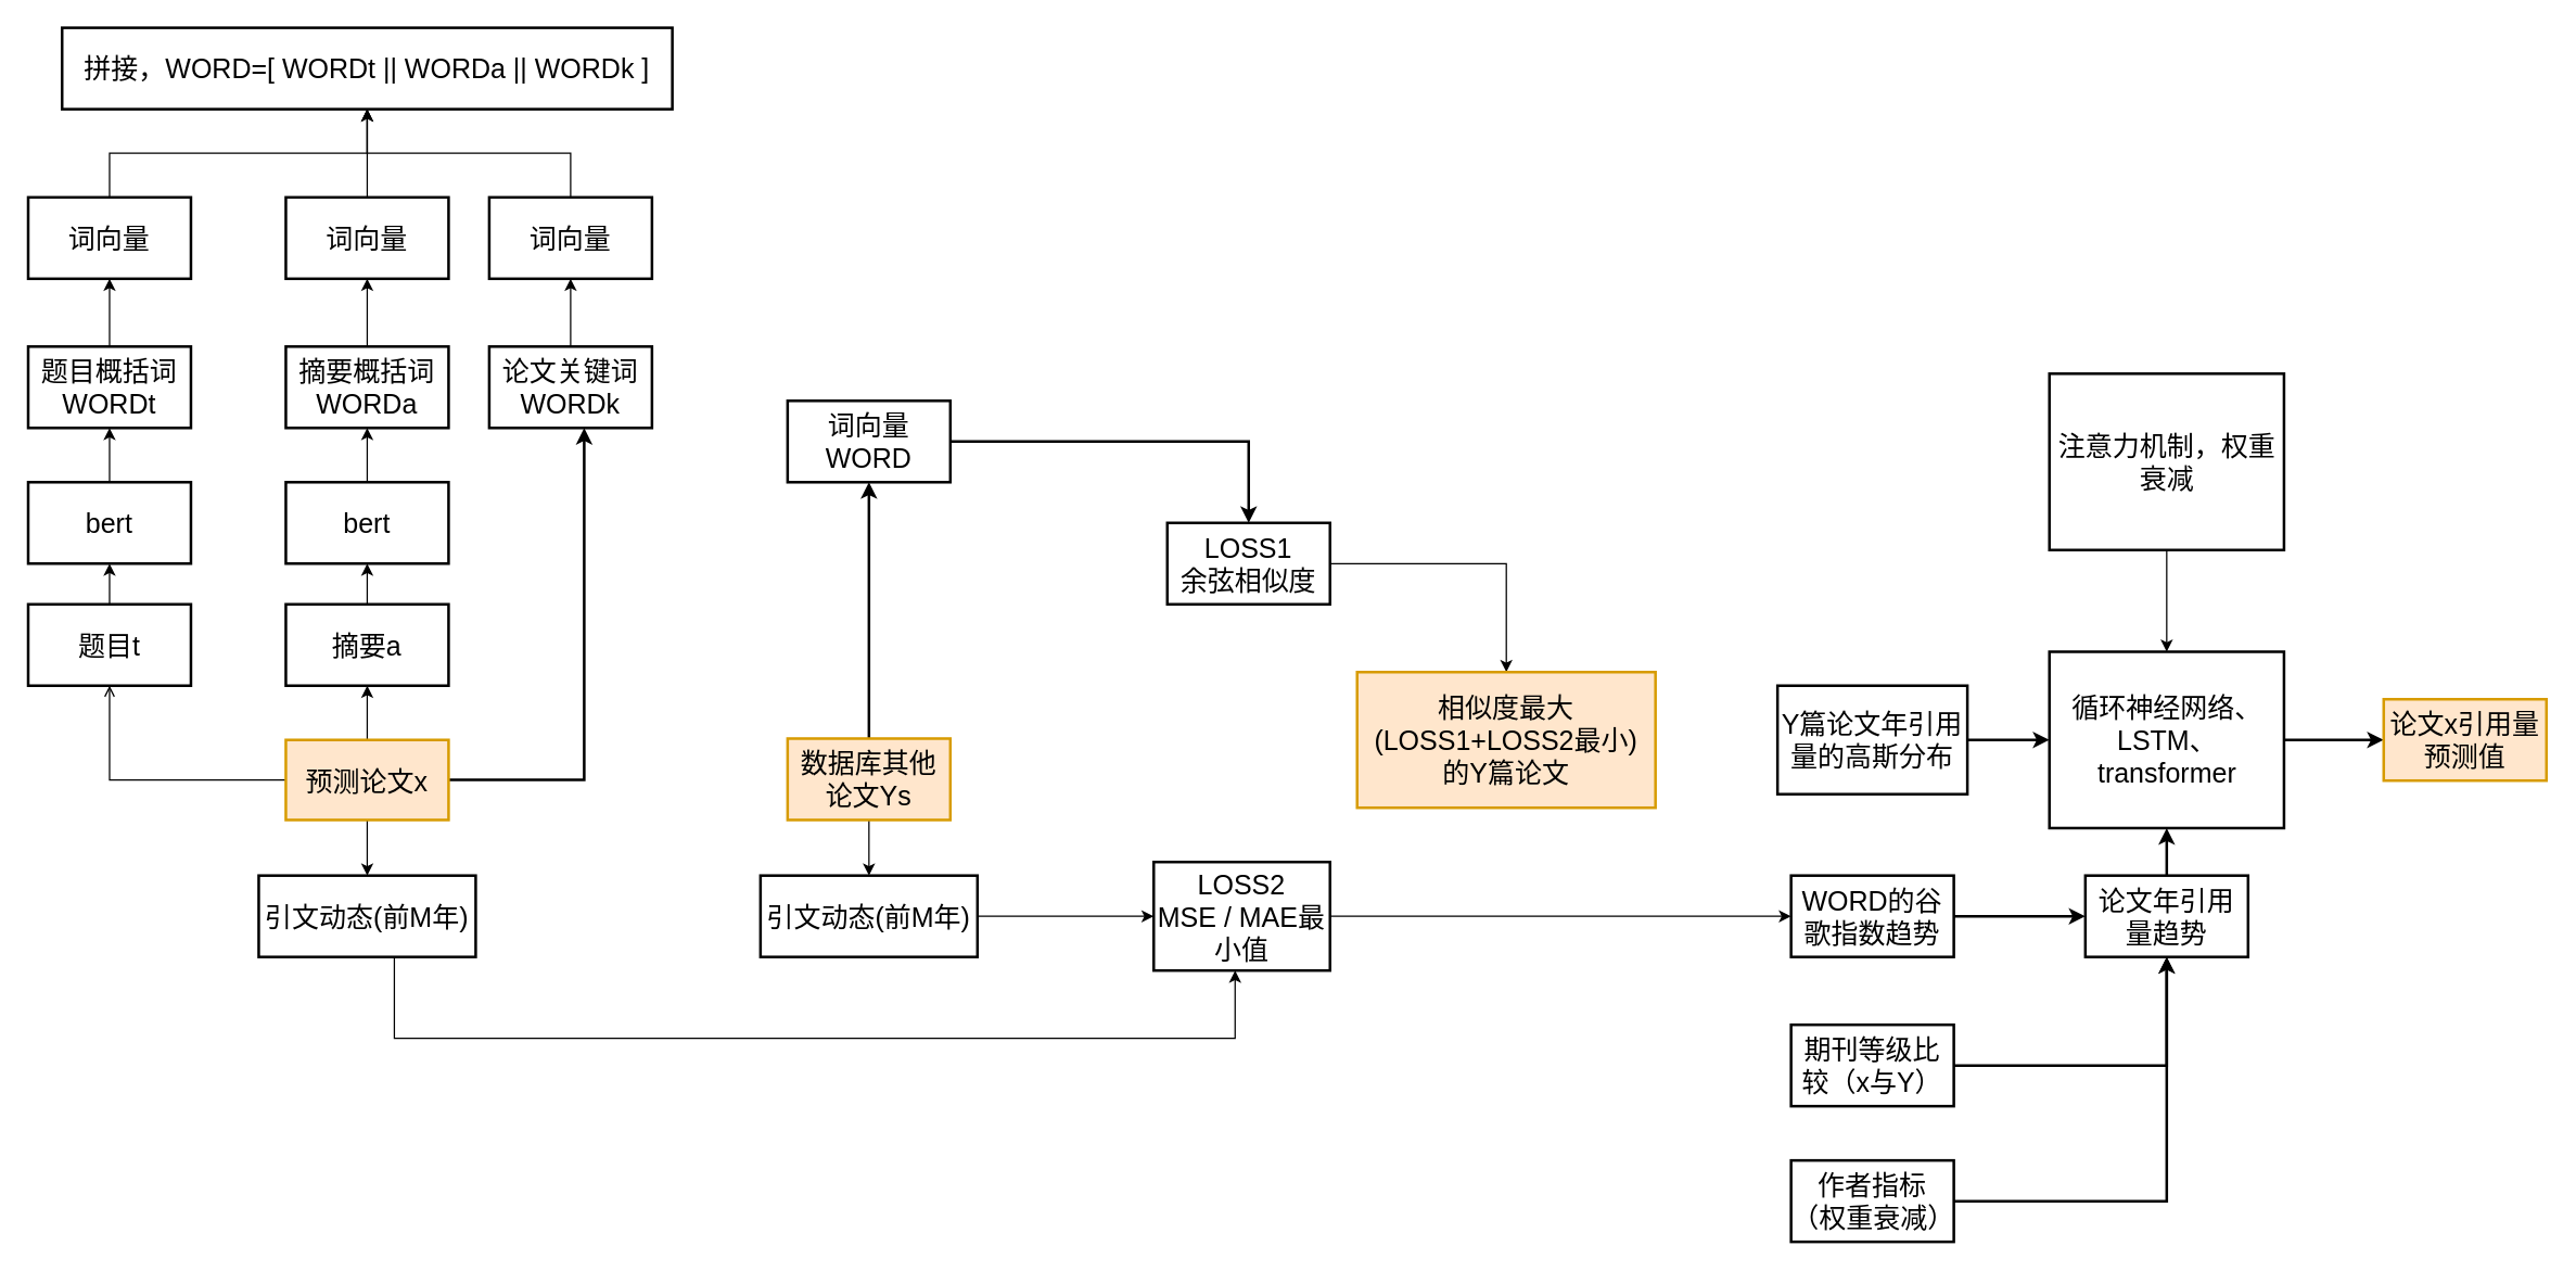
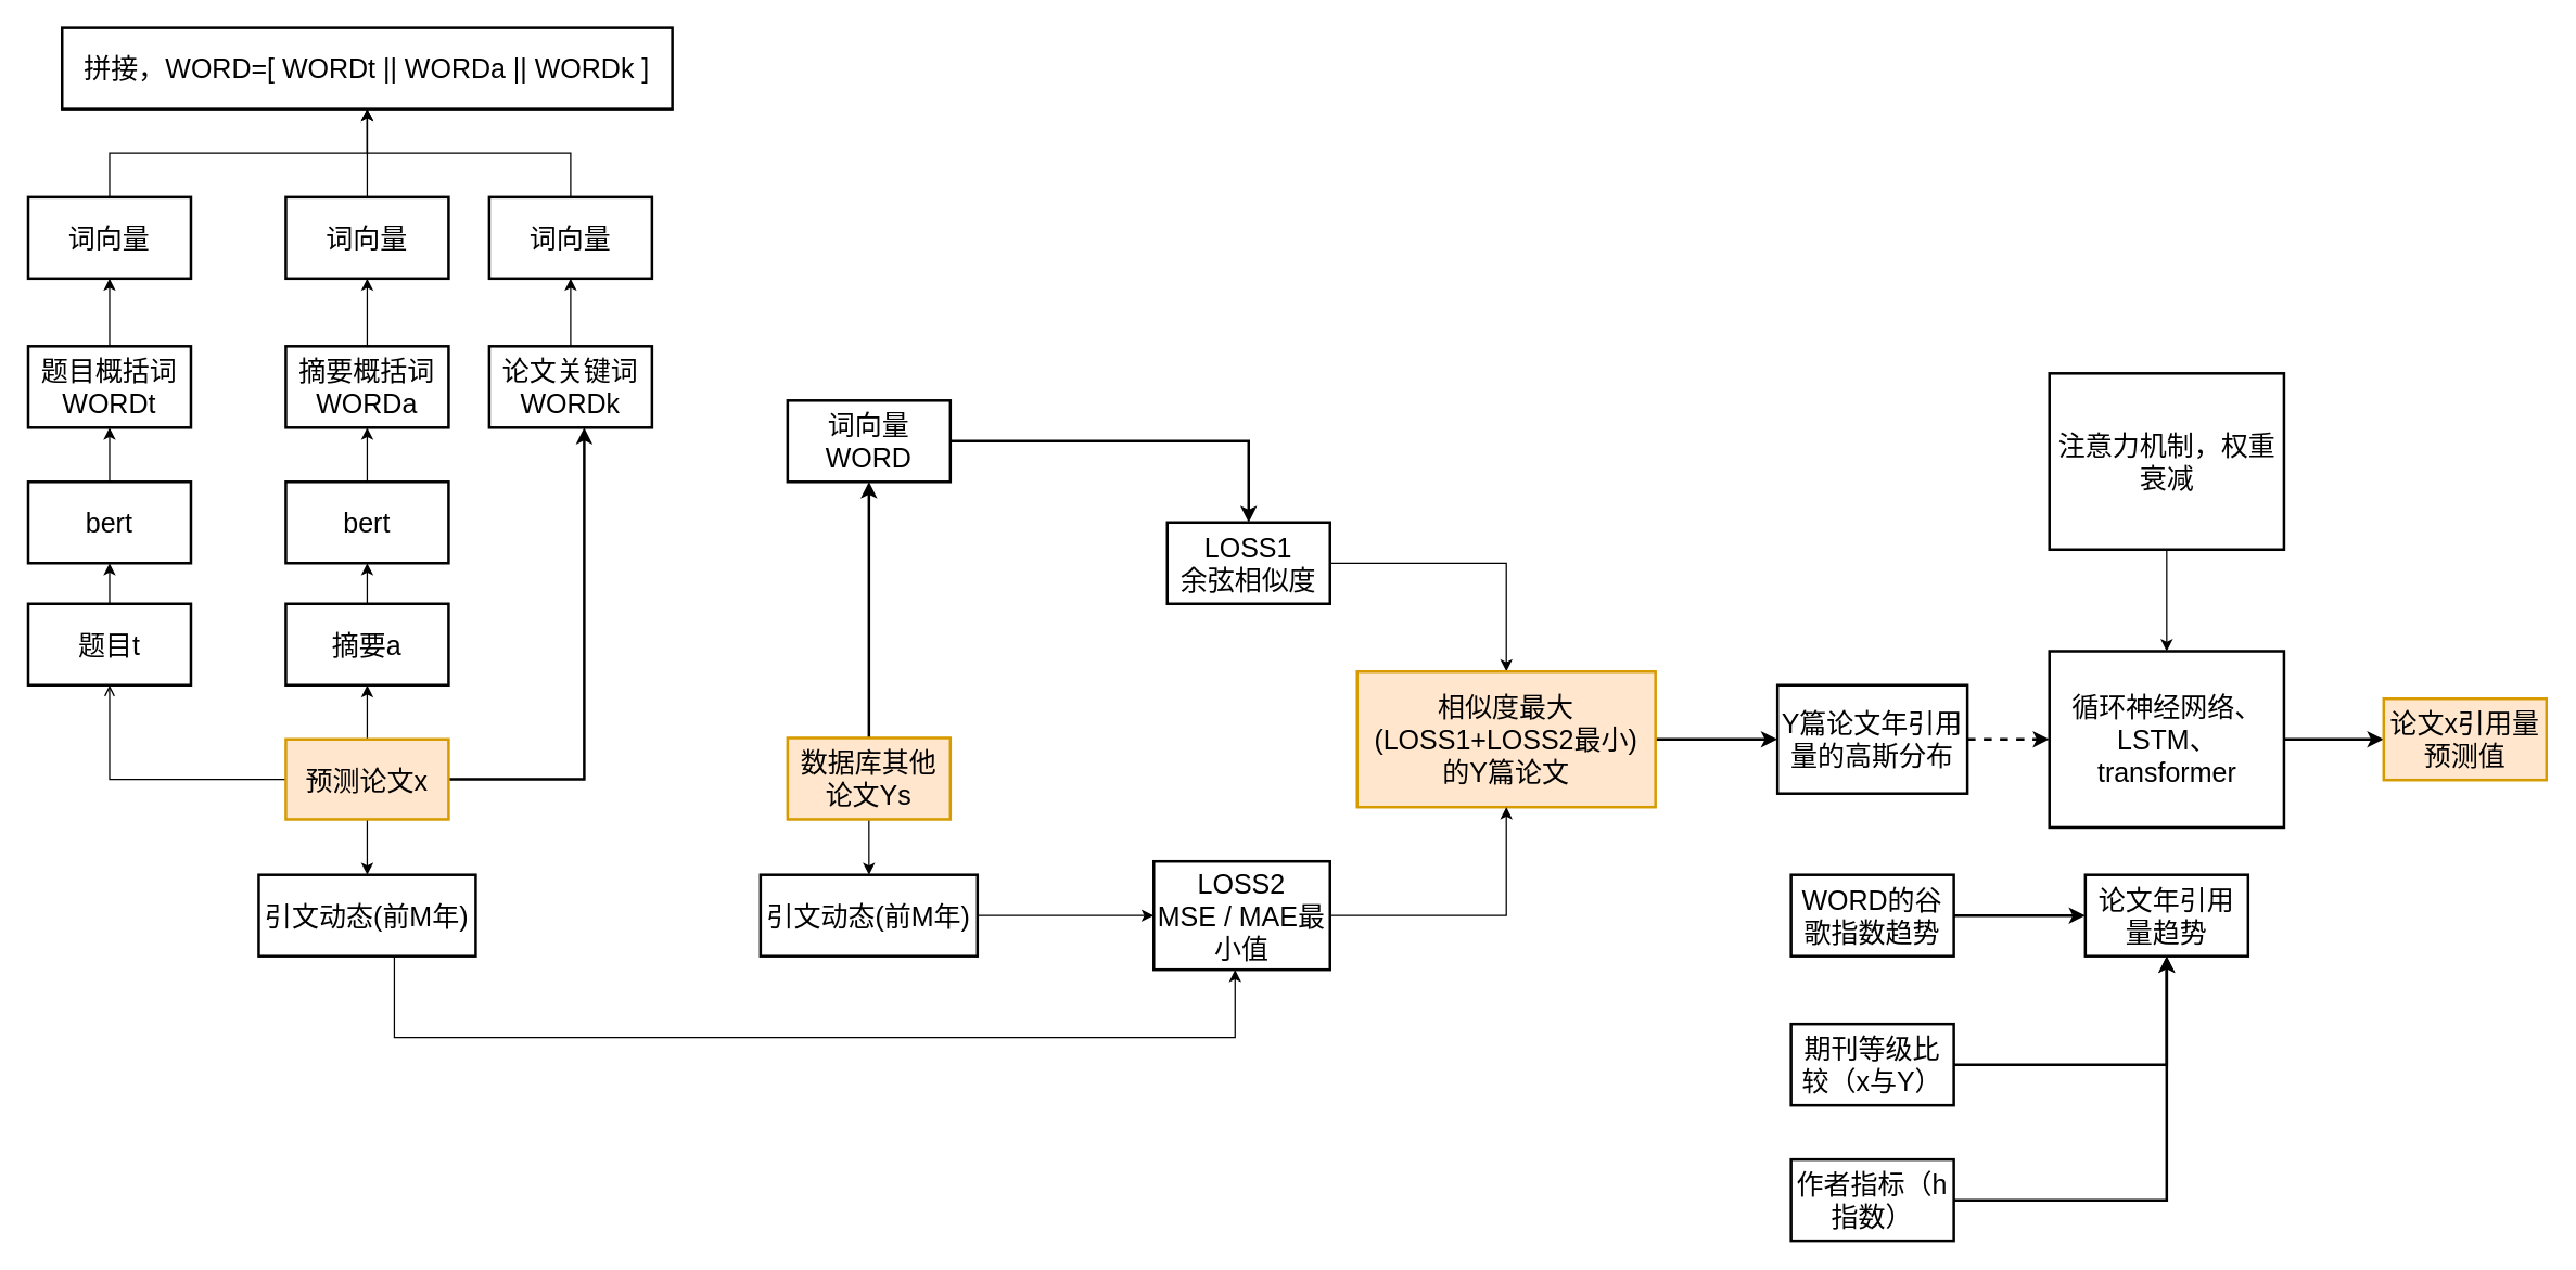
  <mxCell id="0" />
  <mxCell id="1" parent="0" />
  <mxCell id="2" style="edgeStyle=orthogonalEdgeStyle;rounded=0;orthogonalLoop=1;jettySize=auto;html=1;fontSize=20;strokeWidth=2;" parent="1" source="6" target="12" edge="1"><mxGeometry relative="1" as="geometry"><Array as="points"><mxPoint x="430" y="575" /></Array></mxGeometry></mxCell>
  <mxCell id="3" value="" style="edgeStyle=orthogonalEdgeStyle;rounded=0;orthogonalLoop=1;jettySize=auto;html=1;" parent="1" source="6" target="39" edge="1"><mxGeometry relative="1" as="geometry" /></mxCell>
  <mxCell id="4" style="edgeStyle=orthogonalEdgeStyle;rounded=0;orthogonalLoop=1;jettySize=auto;html=1;" parent="1" source="6" target="49" edge="1"><mxGeometry relative="1" as="geometry" /></mxCell>
  <mxCell id="5" style="edgeStyle=orthogonalEdgeStyle;rounded=0;orthogonalLoop=1;jettySize=auto;html=1;endArrow=open;" parent="1" source="6" target="47" edge="1"><mxGeometry relative="1" as="geometry" /></mxCell>
  <mxCell id="6" value="&lt;font style=&quot;font-size: 20px;&quot;&gt;预测论文x&lt;/font&gt;" style="rounded=0;whiteSpace=wrap;html=1;fontSize=20;strokeWidth=2;fillColor=#ffe6cc;strokeColor=#d79b00;" parent="1" vertex="1"><mxGeometry x="210" y="545" width="120" height="59" as="geometry" /></mxCell>
  <mxCell id="7" style="edgeStyle=orthogonalEdgeStyle;rounded=0;orthogonalLoop=1;jettySize=auto;html=1;" edge="1" parent="1" source="8" target="15"><mxGeometry relative="1" as="geometry" /></mxCell>
  <mxCell id="8" value="题目概括词&lt;br style=&quot;font-size: 20px;&quot;&gt;WORDt" style="whiteSpace=wrap;html=1;rounded=0;fontSize=20;strokeWidth=2;" parent="1" vertex="1"><mxGeometry x="20" y="255" width="120" height="60" as="geometry" /></mxCell>
  <mxCell id="9" style="edgeStyle=orthogonalEdgeStyle;rounded=0;orthogonalLoop=1;jettySize=auto;html=1;" edge="1" parent="1" source="10" target="53"><mxGeometry relative="1" as="geometry" /></mxCell>
  <mxCell id="10" value="摘要概括词&lt;br&gt;WORDa" style="whiteSpace=wrap;html=1;rounded=0;fontSize=20;strokeWidth=2;" parent="1" vertex="1"><mxGeometry x="210" y="255" width="120" height="60" as="geometry" /></mxCell>
  <mxCell id="11" style="edgeStyle=orthogonalEdgeStyle;rounded=0;orthogonalLoop=1;jettySize=auto;html=1;" edge="1" parent="1" source="12" target="55"><mxGeometry relative="1" as="geometry" /></mxCell>
  <mxCell id="12" value="论文关键词&lt;br&gt;WORDk" style="whiteSpace=wrap;html=1;rounded=0;fontSize=20;strokeWidth=2;" parent="1" vertex="1"><mxGeometry x="360" y="255" width="120" height="60" as="geometry" /></mxCell>
  <mxCell id="13" value="拼接，WORD=[ WORDt || WORDa || WORDk ]" style="whiteSpace=wrap;html=1;fontSize=20;rounded=0;strokeWidth=2;" parent="1" vertex="1"><mxGeometry x="45" y="20" width="450" height="60" as="geometry" /></mxCell>
  <mxCell id="14" style="edgeStyle=orthogonalEdgeStyle;rounded=0;orthogonalLoop=1;jettySize=auto;html=1;" edge="1" parent="1" source="15" target="13"><mxGeometry relative="1" as="geometry" /></mxCell>
  <mxCell id="15" value="词向量" style="whiteSpace=wrap;html=1;fontSize=20;rounded=0;strokeWidth=2;" parent="1" vertex="1"><mxGeometry x="20" y="145" width="120" height="60" as="geometry" /></mxCell>
  <mxCell id="16" value="" style="edgeStyle=orthogonalEdgeStyle;rounded=0;orthogonalLoop=1;jettySize=auto;html=1;strokeWidth=2;fontSize=20;" parent="1" source="18" target="20" edge="1"><mxGeometry relative="1" as="geometry" /></mxCell>
  <mxCell id="17" style="edgeStyle=orthogonalEdgeStyle;rounded=0;orthogonalLoop=1;jettySize=auto;html=1;" parent="1" source="18" target="41" edge="1"><mxGeometry relative="1" as="geometry" /></mxCell>
  <mxCell id="18" value="数据库其他论文Ys" style="rounded=0;whiteSpace=wrap;html=1;strokeWidth=2;fontSize=20;fillColor=#ffe6cc;strokeColor=#d79b00;" parent="1" vertex="1"><mxGeometry x="580" y="544" width="120" height="60" as="geometry" /></mxCell>
  <mxCell id="19" style="edgeStyle=orthogonalEdgeStyle;rounded=0;orthogonalLoop=1;jettySize=auto;html=1;strokeWidth=2;fontSize=20;" parent="1" source="20" target="22" edge="1"><mxGeometry relative="1" as="geometry"><Array as="points"><mxPoint x="920" y="325" /></Array></mxGeometry></mxCell>
  <mxCell id="20" value="词向量WORD" style="rounded=0;whiteSpace=wrap;html=1;strokeWidth=2;fontSize=20;" parent="1" vertex="1"><mxGeometry x="580" y="295" width="120" height="60" as="geometry" /></mxCell>
  <mxCell id="21" style="edgeStyle=orthogonalEdgeStyle;rounded=0;orthogonalLoop=1;jettySize=auto;html=1;" parent="1" source="22" target="24" edge="1"><mxGeometry relative="1" as="geometry" /></mxCell>
  <mxCell id="22" value="LOSS1&lt;br&gt;余弦相似度" style="whiteSpace=wrap;html=1;fontSize=20;rounded=0;strokeWidth=2;" parent="1" vertex="1"><mxGeometry x="860" y="385" width="120" height="60" as="geometry" /></mxCell>
+ <mxCell id="23" value="" style="edgeStyle=orthogonalEdgeStyle;rounded=0;orthogonalLoop=1;jettySize=auto;html=1;strokeWidth=2;fontSize=20;" parent="1" source="24" target="26" edge="1"><mxGeometry relative="1" as="geometry" /></mxCell>
  <mxCell id="24" value="相似度最大(LOSS1+LOSS2最小)&lt;br&gt;的Y篇论文" style="whiteSpace=wrap;html=1;fontSize=20;rounded=0;strokeWidth=2;fillColor=#ffe6cc;strokeColor=#d79b00;" parent="1" vertex="1"><mxGeometry x="1000" y="495" width="220" height="100" as="geometry" /></mxCell>
- <mxCell id="25" value="" style="edgeStyle=orthogonalEdgeStyle;rounded=0;orthogonalLoop=1;jettySize=auto;html=1;strokeWidth=2;fontSize=20;" parent="1" source="26" target="36" edge="1"><mxGeometry relative="1" as="geometry" /></mxCell>
+ <mxCell id="25" value="" style="edgeStyle=orthogonalEdgeStyle;rounded=0;orthogonalLoop=1;jettySize=auto;html=1;strokeWidth=2;fontSize=20;dashed=1;" parent="1" source="26" target="36" edge="1"><mxGeometry relative="1" as="geometry" /></mxCell>
  <mxCell id="26" value="Y篇论文年引用量的高斯分布" style="whiteSpace=wrap;html=1;fontSize=20;rounded=0;strokeWidth=2;" parent="1" vertex="1"><mxGeometry x="1310" y="505" width="140" height="80" as="geometry" /></mxCell>
- <mxCell id="27" style="edgeStyle=orthogonalEdgeStyle;rounded=0;orthogonalLoop=1;jettySize=auto;html=1;strokeWidth=2;fontSize=20;" parent="1" source="28" target="36" edge="1"><mxGeometry relative="1" as="geometry" /></mxCell>
  <mxCell id="28" value="论文年引用量趋势" style="whiteSpace=wrap;html=1;fontSize=20;rounded=0;strokeWidth=2;" parent="1" vertex="1"><mxGeometry x="1537" y="645" width="120" height="60" as="geometry" /></mxCell>
  <mxCell id="29" style="edgeStyle=orthogonalEdgeStyle;rounded=0;orthogonalLoop=1;jettySize=auto;html=1;strokeWidth=2;fontSize=20;" parent="1" source="30" target="28" edge="1"><mxGeometry relative="1" as="geometry" /></mxCell>
  <mxCell id="30" value="WORD的谷歌指数趋势" style="rounded=0;whiteSpace=wrap;html=1;strokeWidth=2;fontSize=20;" parent="1" vertex="1"><mxGeometry x="1320" y="645" width="120" height="60" as="geometry" /></mxCell>
  <mxCell id="31" style="edgeStyle=orthogonalEdgeStyle;rounded=0;orthogonalLoop=1;jettySize=auto;html=1;strokeWidth=2;fontSize=20;" parent="1" source="32" target="28" edge="1"><mxGeometry relative="1" as="geometry" /></mxCell>
  <mxCell id="32" value="期刊等级比较（x与Y）" style="rounded=0;whiteSpace=wrap;html=1;strokeWidth=2;fontSize=20;" parent="1" vertex="1"><mxGeometry x="1320" y="755" width="120" height="60" as="geometry" /></mxCell>
  <mxCell id="33" style="edgeStyle=orthogonalEdgeStyle;rounded=0;orthogonalLoop=1;jettySize=auto;html=1;entryX=0.5;entryY=1;entryDx=0;entryDy=0;strokeWidth=2;fontSize=20;" parent="1" source="34" target="28" edge="1"><mxGeometry relative="1" as="geometry" /></mxCell>
- <mxCell id="34" value="作者指标（权重衰减）" style="rounded=0;whiteSpace=wrap;html=1;strokeWidth=2;fontSize=20;" parent="1" vertex="1"><mxGeometry x="1320" y="855" width="120" height="60" as="geometry" /></mxCell>
+ <mxCell id="34" value="作者指标（h指数）" style="rounded=0;whiteSpace=wrap;html=1;strokeWidth=2;fontSize=20;" parent="1" vertex="1"><mxGeometry x="1320" y="855" width="120" height="60" as="geometry" /></mxCell>
  <mxCell id="35" value="" style="edgeStyle=orthogonalEdgeStyle;rounded=0;orthogonalLoop=1;jettySize=auto;html=1;strokeWidth=2;fontSize=20;" parent="1" source="36" target="37" edge="1"><mxGeometry relative="1" as="geometry" /></mxCell>
  <mxCell id="36" value="循环神经网络、LSTM、transformer" style="whiteSpace=wrap;html=1;fontSize=20;rounded=0;strokeWidth=2;" parent="1" vertex="1"><mxGeometry x="1510.5" y="480" width="173" height="130" as="geometry" /></mxCell>
  <mxCell id="37" value="论文x引用量预测值" style="whiteSpace=wrap;html=1;fontSize=20;rounded=0;strokeWidth=2;fillColor=#ffe6cc;strokeColor=#d79b00;" parent="1" vertex="1"><mxGeometry x="1757" y="515" width="120" height="60" as="geometry" /></mxCell>
  <mxCell id="38" value="" style="edgeStyle=orthogonalEdgeStyle;rounded=0;orthogonalLoop=1;jettySize=auto;html=1;" parent="1" source="39" target="43" edge="1"><mxGeometry relative="1" as="geometry"><Array as="points"><mxPoint x="290" y="765" /><mxPoint x="910" y="765" /></Array></mxGeometry></mxCell>
  <mxCell id="39" value="引文动态(前M年)" style="whiteSpace=wrap;html=1;fontSize=20;rounded=0;strokeWidth=2;" parent="1" vertex="1"><mxGeometry x="190" y="645" width="160" height="60" as="geometry" /></mxCell>
  <mxCell id="40" style="edgeStyle=orthogonalEdgeStyle;rounded=0;orthogonalLoop=1;jettySize=auto;html=1;" parent="1" source="41" target="43" edge="1"><mxGeometry relative="1" as="geometry" /></mxCell>
  <mxCell id="41" value="引文动态(前M年)" style="whiteSpace=wrap;html=1;fontSize=20;rounded=0;strokeWidth=2;" parent="1" vertex="1"><mxGeometry x="560" y="645" width="160" height="60" as="geometry" /></mxCell>
- <mxCell id="42" style="edgeStyle=orthogonalEdgeStyle;rounded=0;orthogonalLoop=1;jettySize=auto;html=1;" parent="1" source="43" target="30" edge="1"><mxGeometry relative="1" as="geometry" /></mxCell>
+ <mxCell id="42" style="edgeStyle=orthogonalEdgeStyle;rounded=0;orthogonalLoop=1;jettySize=auto;html=1;" parent="1" source="43" target="24" edge="1"><mxGeometry relative="1" as="geometry" /></mxCell>
  <mxCell id="43" value="LOSS2&lt;br&gt;MSE / MAE最小值" style="whiteSpace=wrap;html=1;fontSize=20;rounded=0;strokeWidth=2;" parent="1" vertex="1"><mxGeometry x="850" y="635" width="130" height="80" as="geometry" /></mxCell>
  <mxCell id="44" value="" style="edgeStyle=orthogonalEdgeStyle;rounded=0;orthogonalLoop=1;jettySize=auto;html=1;" parent="1" source="45" target="8" edge="1"><mxGeometry relative="1" as="geometry" /></mxCell>
  <mxCell id="45" value="&lt;font style=&quot;font-size: 20px;&quot;&gt;bert&lt;/font&gt;" style="rounded=0;whiteSpace=wrap;html=1;fontSize=20;strokeWidth=2;" parent="1" vertex="1"><mxGeometry x="20" y="355" width="120" height="60" as="geometry" /></mxCell>
  <mxCell id="46" style="edgeStyle=orthogonalEdgeStyle;rounded=0;orthogonalLoop=1;jettySize=auto;html=1;" parent="1" source="47" target="45" edge="1"><mxGeometry relative="1" as="geometry" /></mxCell>
  <mxCell id="47" value="&lt;font style=&quot;font-size: 20px;&quot;&gt;题目t&lt;/font&gt;" style="rounded=0;whiteSpace=wrap;html=1;fontSize=20;strokeWidth=2;" parent="1" vertex="1"><mxGeometry x="20" y="445" width="120" height="60" as="geometry" /></mxCell>
  <mxCell id="48" style="edgeStyle=orthogonalEdgeStyle;rounded=0;orthogonalLoop=1;jettySize=auto;html=1;" parent="1" source="49" target="51" edge="1"><mxGeometry relative="1" as="geometry" /></mxCell>
  <mxCell id="49" value="&lt;font style=&quot;font-size: 20px;&quot;&gt;摘要a&lt;/font&gt;" style="rounded=0;whiteSpace=wrap;html=1;fontSize=20;strokeWidth=2;" parent="1" vertex="1"><mxGeometry x="210" y="445" width="120" height="60" as="geometry" /></mxCell>
  <mxCell id="50" style="edgeStyle=orthogonalEdgeStyle;rounded=0;orthogonalLoop=1;jettySize=auto;html=1;" parent="1" source="51" target="10" edge="1"><mxGeometry relative="1" as="geometry" /></mxCell>
  <mxCell id="51" value="&lt;font style=&quot;font-size: 20px;&quot;&gt;bert&lt;/font&gt;" style="rounded=0;whiteSpace=wrap;html=1;fontSize=20;strokeWidth=2;" parent="1" vertex="1"><mxGeometry x="210" y="355" width="120" height="60" as="geometry" /></mxCell>
  <mxCell id="52" style="edgeStyle=orthogonalEdgeStyle;rounded=0;orthogonalLoop=1;jettySize=auto;html=1;entryX=0.5;entryY=1;entryDx=0;entryDy=0;" edge="1" parent="1" source="53" target="13"><mxGeometry relative="1" as="geometry" /></mxCell>
  <mxCell id="53" value="词向量" style="whiteSpace=wrap;html=1;fontSize=20;rounded=0;strokeWidth=2;" vertex="1" parent="1"><mxGeometry x="210" y="145" width="120" height="60" as="geometry" /></mxCell>
  <mxCell id="54" style="edgeStyle=orthogonalEdgeStyle;rounded=0;orthogonalLoop=1;jettySize=auto;html=1;entryX=0.5;entryY=1;entryDx=0;entryDy=0;" edge="1" parent="1" source="55" target="13"><mxGeometry relative="1" as="geometry" /></mxCell>
  <mxCell id="55" value="词向量" style="whiteSpace=wrap;html=1;fontSize=20;rounded=0;strokeWidth=2;" vertex="1" parent="1"><mxGeometry x="360" y="145" width="120" height="60" as="geometry" /></mxCell>
  <mxCell id="56" style="edgeStyle=orthogonalEdgeStyle;rounded=0;orthogonalLoop=1;jettySize=auto;html=1;" edge="1" parent="1" source="57" target="36"><mxGeometry relative="1" as="geometry" /></mxCell>
  <mxCell id="57" value="注意力机制，权重衰减" style="whiteSpace=wrap;html=1;fontSize=20;rounded=0;strokeWidth=2;" vertex="1" parent="1"><mxGeometry x="1510.5" y="275" width="173" height="130" as="geometry" /></mxCell>
